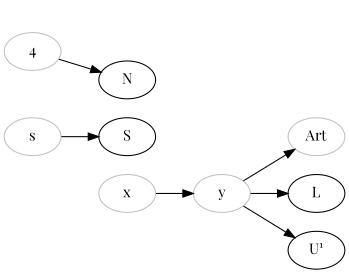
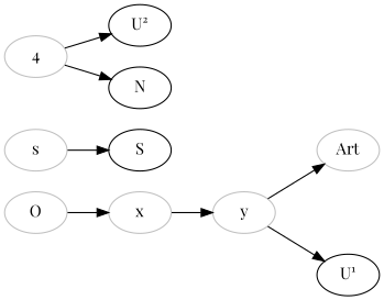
  digraph {
    fontname="Playfair Display"
    rankdir=LR
    node [color=grey fontname="Playfair Display"]
    edge [fontname="Playfair Display"]
+   O
    x
    y
    Art
-   L [color=""]
    "U¹" [color=""]
    s
    S [color=""]
    n9 [label=4]
+   "U²" [color=""]
    N [color=""]
+   O -> x
    x -> y
    y -> Art
-   y -> L
    y -> "U¹"
    s -> S
+   n9 -> "U²"
    n9 -> N
  }
